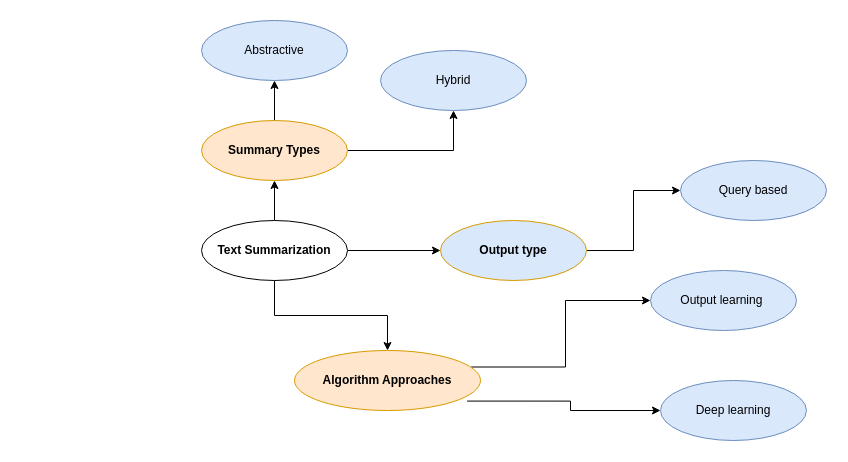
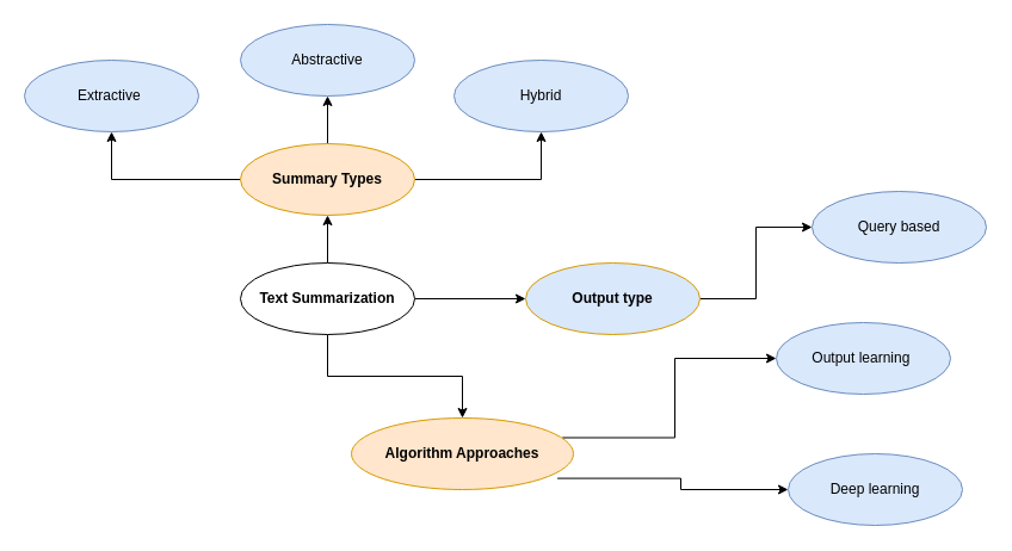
  <mxCell id="0" />
  <mxCell id="1" parent="0" />
  <mxCell id="2" style="edgeStyle=orthogonalEdgeStyle;rounded=0;orthogonalLoop=1;jettySize=auto;html=1;entryX=0.5;entryY=1;entryDx=0;entryDy=0;" edge="1" parent="1" source="5" target="9"><mxGeometry relative="1" as="geometry" /></mxCell>
  <mxCell id="3" style="edgeStyle=orthogonalEdgeStyle;rounded=0;orthogonalLoop=1;jettySize=auto;html=1;entryX=0;entryY=0.5;entryDx=0;entryDy=0;" edge="1" parent="1" source="5" target="14"><mxGeometry relative="1" as="geometry" /></mxCell>
  <mxCell id="4" style="edgeStyle=orthogonalEdgeStyle;rounded=0;orthogonalLoop=1;jettySize=auto;html=1;entryX=0.5;entryY=0;entryDx=0;entryDy=0;" edge="1" parent="1" source="5" target="18"><mxGeometry relative="1" as="geometry" /></mxCell>
  <mxCell id="5" value="&lt;b&gt;Text Summarization&lt;/b&gt;" style="ellipse;whiteSpace=wrap;html=1;" vertex="1" parent="1"><mxGeometry x="201" y="220" width="146" height="60" as="geometry" /></mxCell>
+ <mxCell id="6" style="edgeStyle=orthogonalEdgeStyle;rounded=0;orthogonalLoop=1;jettySize=auto;html=1;entryX=0.5;entryY=1;entryDx=0;entryDy=0;" edge="1" parent="1" source="9" target="10"><mxGeometry relative="1" as="geometry" /></mxCell>
  <mxCell id="7" style="edgeStyle=orthogonalEdgeStyle;rounded=0;orthogonalLoop=1;jettySize=auto;html=1;entryX=0.5;entryY=1;entryDx=0;entryDy=0;" edge="1" parent="1" source="9" target="12"><mxGeometry relative="1" as="geometry" /></mxCell>
  <mxCell id="8" style="edgeStyle=orthogonalEdgeStyle;rounded=0;orthogonalLoop=1;jettySize=auto;html=1;entryX=0.5;entryY=1;entryDx=0;entryDy=0;" edge="1" parent="1" source="9" target="11"><mxGeometry relative="1" as="geometry" /></mxCell>
  <mxCell id="9" value="&lt;b&gt;Summary Types&lt;/b&gt;" style="ellipse;whiteSpace=wrap;html=1;fillColor=#ffe6cc;strokeColor=#d79b00;" vertex="1" parent="1"><mxGeometry x="201" y="120" width="146" height="60" as="geometry" /></mxCell>
+ <mxCell id="10" value="Extractive&amp;nbsp;" style="ellipse;whiteSpace=wrap;html=1;fillColor=#dae8fc;strokeColor=#6c8ebf;" vertex="1" parent="1"><mxGeometry x="20" y="50" width="146" height="60" as="geometry" /></mxCell>
  <mxCell id="11" value="Abstractive" style="ellipse;whiteSpace=wrap;html=1;fillColor=#dae8fc;strokeColor=#6c8ebf;" vertex="1" parent="1"><mxGeometry x="201" y="20" width="146" height="60" as="geometry" /></mxCell>
  <mxCell id="12" value="Hybrid" style="ellipse;whiteSpace=wrap;html=1;fillColor=#dae8fc;strokeColor=#6c8ebf;" vertex="1" parent="1"><mxGeometry x="380" y="50" width="146" height="60" as="geometry" /></mxCell>
  <mxCell id="13" style="edgeStyle=orthogonalEdgeStyle;rounded=0;orthogonalLoop=1;jettySize=auto;html=1;" edge="1" parent="1" source="14" target="15"><mxGeometry relative="1" as="geometry" /></mxCell>
  <mxCell id="14" value="&lt;b&gt;Output type&lt;/b&gt;" style="ellipse;whiteSpace=wrap;html=1;fillColor=#dae8fc;strokeColor=#d79b00;" vertex="1" parent="1"><mxGeometry x="440" y="220" width="146" height="60" as="geometry" /></mxCell>
  <mxCell id="15" value="Query based" style="ellipse;whiteSpace=wrap;html=1;fillColor=#dae8fc;strokeColor=#6c8ebf;" vertex="1" parent="1"><mxGeometry x="680" y="160" width="146" height="60" as="geometry" /></mxCell>
  <mxCell id="16" style="edgeStyle=orthogonalEdgeStyle;rounded=0;orthogonalLoop=1;jettySize=auto;html=1;exitX=0.928;exitY=0.843;exitDx=0;exitDy=0;exitPerimeter=0;" edge="1" parent="1" source="18" target="20"><mxGeometry relative="1" as="geometry" /></mxCell>
  <mxCell id="17" style="edgeStyle=orthogonalEdgeStyle;rounded=0;orthogonalLoop=1;jettySize=auto;html=1;exitX=0.95;exitY=0.275;exitDx=0;exitDy=0;entryX=0;entryY=0.5;entryDx=0;entryDy=0;exitPerimeter=0;" edge="1" parent="1" source="18" target="19"><mxGeometry relative="1" as="geometry" /></mxCell>
  <mxCell id="18" value="&lt;b&gt;Algorithm Approaches&lt;/b&gt;" style="ellipse;whiteSpace=wrap;html=1;fillColor=#ffe6cc;strokeColor=#d79b00;" vertex="1" parent="1"><mxGeometry x="294" y="350" width="186" height="60" as="geometry" /></mxCell>
  <mxCell id="19" value="Output learning&amp;nbsp;" style="ellipse;whiteSpace=wrap;html=1;fillColor=#dae8fc;strokeColor=#6c8ebf;" vertex="1" parent="1"><mxGeometry x="650" y="270" width="146" height="60" as="geometry" /></mxCell>
  <mxCell id="20" value="Deep learning" style="ellipse;whiteSpace=wrap;html=1;fillColor=#dae8fc;strokeColor=#6c8ebf;" vertex="1" parent="1"><mxGeometry x="660" y="380" width="146" height="60" as="geometry" /></mxCell>
